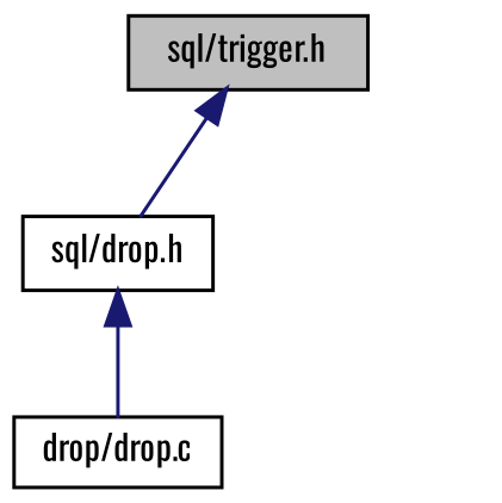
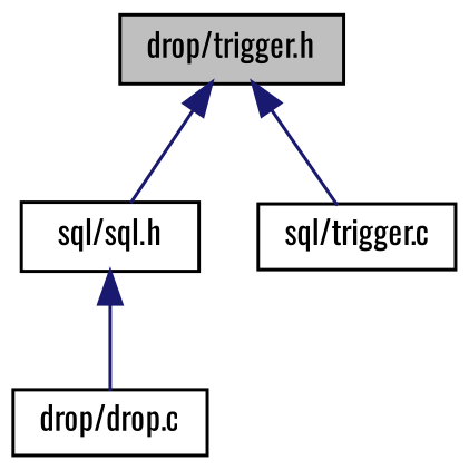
  digraph {
    fontname=Oswald
    node [color=black fontname=Oswald fontsize=10 shape=record]
    edge [color=midnightblue dir=back fontname=Oswald fontsize=10 labelfontname=Helvetica labelfontsize=10 style=solid]
-   n1 [fillcolor=grey75 fontcolor=black height=0.2 label="sql/trigger.h" style=filled width=0.4]
-   n2 [height=0.2 label="sql/drop.h" width=0.4]
+   n1 [fillcolor=grey75 fontcolor=black height=0.2 label="drop/trigger.h" style=filled width=0.4]
+   n2 [height=0.2 label="sql/sql.h" width=0.4]
+   n3 [height=0.2 label="sql/trigger.c" width=0.4]
    n4 [height=0.2 label="drop/drop.c" width=0.4]
    n1 -> n2
+   n1 -> n3
    n2 -> n4
  }
